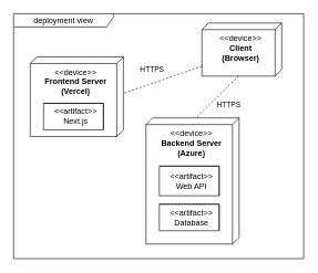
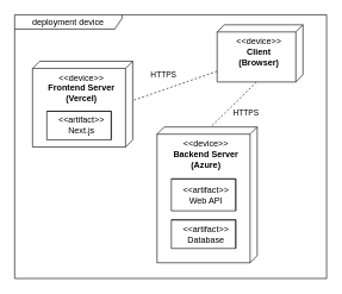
  <mxCell id="0" />
  <mxCell id="1" parent="0" />
  <mxCell id="2" value="&lt;font color=&quot;#000000&quot; style=&quot;background-color: rgb(255 , 255 , 255)&quot;&gt;HTTPS&lt;/font&gt;" style="edgeStyle=none;html=1;exitX=0;exitY=0;exitDx=80;exitDy=65;exitPerimeter=0;entryX=0;entryY=0;entryDx=0;entryDy=65;entryPerimeter=0;dashed=1;endArrow=none;endFill=0;strokeColor=#0A0A0A;" parent="1" source="9" target="5" edge="1"><mxGeometry x="-0.074" y="21" relative="1" as="geometry"><mxPoint as="offset" /></mxGeometry></mxCell>
  <mxCell id="3" value="&amp;lt;&amp;lt;device&amp;gt;&amp;gt;&lt;br&gt;&lt;b&gt;Frontend Server&lt;br&gt;(Vercel)&lt;br&gt;&lt;/b&gt;" style="verticalAlign=top;align=center;shape=cube;size=10;direction=south;fontStyle=0;html=1;boundedLbl=1;spacingLeft=5;" parent="1" vertex="1"><mxGeometry x="45" y="85" width="140" height="120" as="geometry" /></mxCell>
  <mxCell id="4" value="&amp;lt;&amp;lt;artifact&amp;gt;&amp;gt;&lt;br&gt;Next.js" style="verticalAlign=middle;align=center;shape=cube;size=0;direction=south;html=1;boundedLbl=1;spacingLeft=5;" parent="3" vertex="1"><mxGeometry width="90" height="40" relative="1" as="geometry"><mxPoint x="20" y="70" as="offset" /></mxGeometry></mxCell>
  <mxCell id="5" value="&amp;lt;&amp;lt;device&amp;gt;&amp;gt;&lt;br&gt;&lt;b&gt;Backend Server&lt;br&gt;(Azure)&lt;br&gt;&lt;/b&gt;" style="verticalAlign=top;align=center;shape=cube;size=10;direction=south;fontStyle=0;html=1;boundedLbl=1;spacingLeft=5;" parent="1" vertex="1"><mxGeometry x="219" y="177" width="140" height="190" as="geometry" /></mxCell>
  <mxCell id="6" value="&amp;lt;&amp;lt;artifact&amp;gt;&amp;gt;&lt;br&gt;Database" style="verticalAlign=middle;align=center;shape=cube;size=0;direction=south;html=1;boundedLbl=1;spacingLeft=5;" parent="5" vertex="1"><mxGeometry width="90" height="40" relative="1" as="geometry"><mxPoint x="20" y="130" as="offset" /></mxGeometry></mxCell>
  <mxCell id="7" value="&amp;lt;&amp;lt;artifact&amp;gt;&amp;gt;&lt;br&gt;Web API" style="verticalAlign=middle;align=center;shape=cube;size=0;direction=south;html=1;boundedLbl=1;spacingLeft=5;" parent="5" vertex="1"><mxGeometry x="20" y="72.648" width="90" height="44.706" as="geometry" /></mxCell>
  <mxCell id="8" value="&lt;span style=&quot;background-color: rgb(255 , 255 , 255)&quot;&gt;&lt;font color=&quot;#000000&quot;&gt;HTTPS&lt;/font&gt;&lt;/span&gt;" style="edgeStyle=none;html=1;exitX=0;exitY=0;exitDx=65;exitDy=120;exitPerimeter=0;dashed=1;endArrow=none;endFill=0;entryX=0;entryY=0;entryDx=55;entryDy=0;entryPerimeter=0;strokeColor=#0A0A0A;" parent="1" source="9" target="3" edge="1"><mxGeometry x="0.145" y="-20" relative="1" as="geometry"><mxPoint x="285" y="180" as="targetPoint" /><mxPoint as="offset" /></mxGeometry></mxCell>
  <mxCell id="9" value="&amp;lt;&amp;lt;device&amp;gt;&amp;gt;&lt;br&gt;&lt;b&gt;Client&lt;br&gt;(Browser)&lt;br&gt;&lt;/b&gt;" style="verticalAlign=top;align=center;shape=cube;size=10;direction=south;fontStyle=0;html=1;boundedLbl=1;spacingLeft=5;" parent="1" vertex="1"><mxGeometry x="303" y="34" width="120" height="80" as="geometry" /></mxCell>
- <mxCell id="10" value="&lt;font&gt;deployment view&lt;/font&gt;" style="shape=umlFrame;whiteSpace=wrap;html=1;fontColor=#000000;width=150;height=20;strokeColor=#000000;fillColor=#FFFFFF;" parent="1" vertex="1"><mxGeometry x="20" y="20" width="436" height="369" as="geometry" /></mxCell>
+ <mxCell id="10" value="&lt;font&gt;deployment device&lt;/font&gt;" style="shape=umlFrame;whiteSpace=wrap;html=1;fontColor=#000000;width=150;height=20;strokeColor=#000000;fillColor=#FFFFFF;" parent="1" vertex="1"><mxGeometry x="20" y="20" width="436" height="369" as="geometry" /></mxCell>
